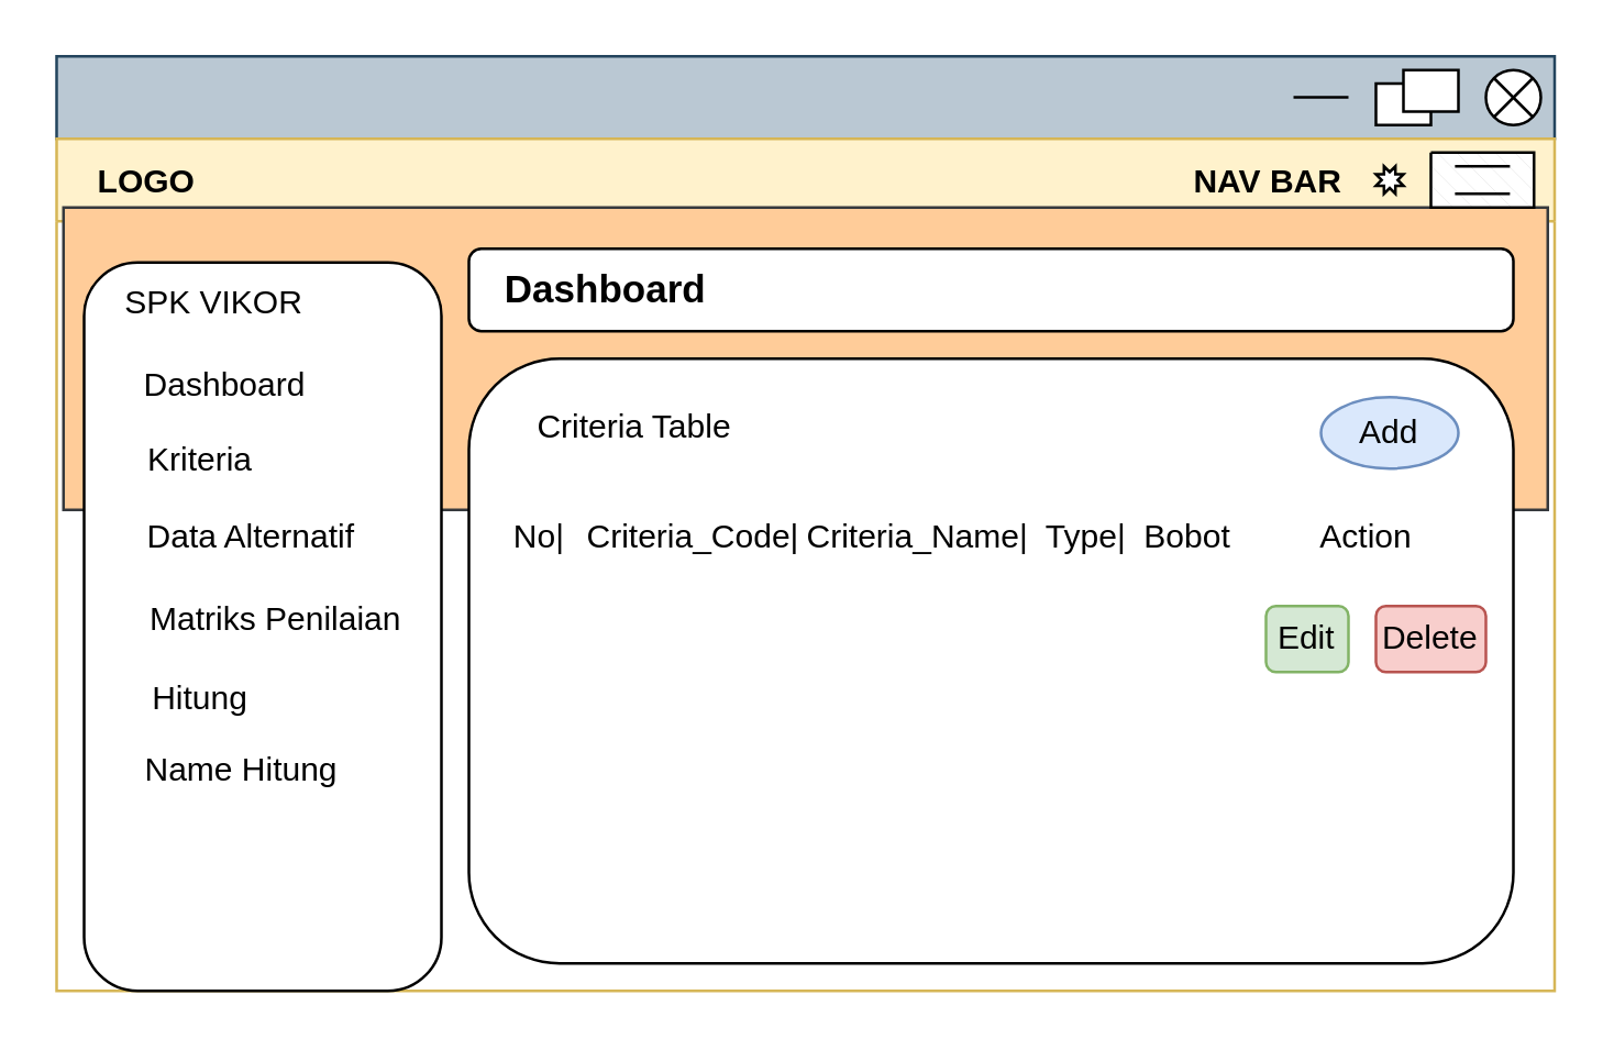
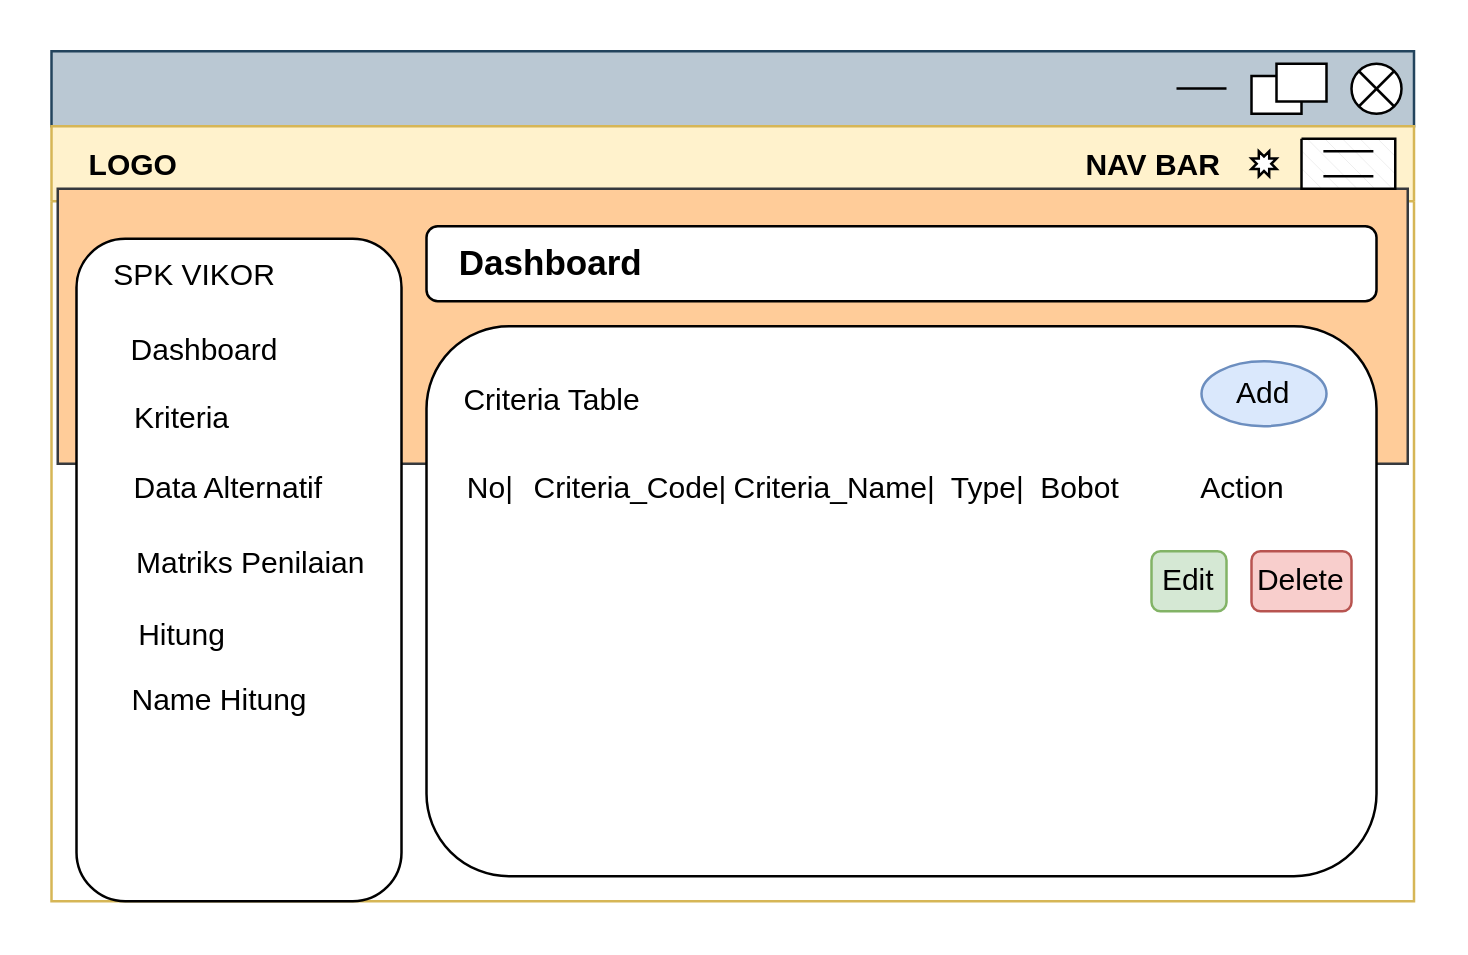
  <mxCell id="0" />
  <mxCell id="1" parent="0" />
  <mxCell id="2" value="" style="rounded=0;whiteSpace=wrap;html=1;fillColor=#bac8d3;strokeColor=#23445d;" parent="1" vertex="1"><mxGeometry x="20" y="20" width="545" height="30" as="geometry" /></mxCell>
  <mxCell id="3" value="    LOGO                                                                                                             NAV BAR" style="swimlane;align=left;startSize=30;fillColor=#fff2cc;strokeColor=#d6b656;" parent="1" vertex="1"><mxGeometry x="20" y="50" width="545" height="310" as="geometry" /></mxCell>
  <mxCell id="4" value="" style="rounded=0;whiteSpace=wrap;html=1;fillColor=#ffcc99;strokeColor=#36393d;" vertex="1" parent="3"><mxGeometry x="2.5" y="25" width="540" height="110" as="geometry" /></mxCell>
  <mxCell id="5" value="" style="rounded=1;whiteSpace=wrap;html=1;" parent="3" vertex="1"><mxGeometry x="150" y="40" width="380" height="30" as="geometry" /></mxCell>
  <mxCell id="6" value="" style="rounded=1;whiteSpace=wrap;html=1;" parent="3" vertex="1"><mxGeometry x="10" y="45" width="130" height="265" as="geometry" /></mxCell>
  <mxCell id="7" value="" style="verticalLabelPosition=bottom;verticalAlign=top;html=1;shape=mxgraph.basic.patternFillRect;fillStyle=diagRev;step=5;fillStrokeWidth=0.2;fillStrokeColor=#dddddd;align=right;" parent="3" vertex="1"><mxGeometry x="500" y="5" width="37.5" height="20" as="geometry" /></mxCell>
  <mxCell id="8" value="" style="endArrow=none;html=1;rounded=0;" parent="3" edge="1"><mxGeometry relative="1" as="geometry"><mxPoint x="508.75" y="10" as="sourcePoint" /><mxPoint x="528.75" y="10" as="targetPoint" /></mxGeometry></mxCell>
  <mxCell id="9" value="" style="verticalLabelPosition=bottom;verticalAlign=top;html=1;shape=mxgraph.basic.8_point_star" parent="3" vertex="1"><mxGeometry x="480" y="10" width="10" height="10" as="geometry" /></mxCell>
  <mxCell id="10" value="" style="endArrow=none;html=1;rounded=0;" parent="3" edge="1"><mxGeometry relative="1" as="geometry"><mxPoint x="508.75" y="20" as="sourcePoint" /><mxPoint x="528.75" y="20" as="targetPoint" /></mxGeometry></mxCell>
  <mxCell id="11" value="&lt;b&gt;Dashboard&lt;/b&gt;" style="text;html=1;align=center;verticalAlign=middle;whiteSpace=wrap;rounded=0;fontSize=14;" parent="3" vertex="1"><mxGeometry x="150" y="40" width="100" height="30" as="geometry" /></mxCell>
  <mxCell id="12" value="SPK VIKOR" style="text;html=1;align=center;verticalAlign=middle;whiteSpace=wrap;rounded=0;" parent="3" vertex="1"><mxGeometry x="20" y="50" width="75" height="20" as="geometry" /></mxCell>
  <mxCell id="13" value="Dashboard" style="text;html=1;align=center;verticalAlign=middle;whiteSpace=wrap;rounded=0;" parent="3" vertex="1"><mxGeometry x="23.5" y="80" width="75" height="20" as="geometry" /></mxCell>
  <mxCell id="14" value="Matriks Penilaian" style="text;html=1;align=center;verticalAlign=middle;whiteSpace=wrap;rounded=0;" parent="3" vertex="1"><mxGeometry x="30.5" y="165" width="97.5" height="20" as="geometry" /></mxCell>
  <mxCell id="15" value="Data Alternatif" style="text;html=1;align=center;verticalAlign=middle;whiteSpace=wrap;rounded=0;" parent="3" vertex="1"><mxGeometry x="31" y="135" width="80" height="20" as="geometry" /></mxCell>
  <mxCell id="16" value="Kriteria" style="text;html=1;align=center;verticalAlign=middle;whiteSpace=wrap;rounded=0;" parent="3" vertex="1"><mxGeometry x="15" y="107" width="75" height="20" as="geometry" /></mxCell>
  <mxCell id="17" value="Hitung" style="text;html=1;align=center;verticalAlign=middle;whiteSpace=wrap;rounded=0;" parent="3" vertex="1"><mxGeometry x="14.5" y="194" width="75" height="20" as="geometry" /></mxCell>
  <mxCell id="18" value="Name Hitung" style="text;html=1;align=center;verticalAlign=middle;whiteSpace=wrap;rounded=0;" parent="3" vertex="1"><mxGeometry x="29.5" y="220" width="75" height="20" as="geometry" /></mxCell>
  <mxCell id="19" value="" style="rounded=1;whiteSpace=wrap;html=1;" parent="3" vertex="1"><mxGeometry x="150" y="80" width="380" height="220" as="geometry" /></mxCell>
  <mxCell id="20" value="No|&lt;span style=&quot;white-space: pre;&quot;&gt;&#09;&lt;/span&gt;Criteria_Code|&lt;span style=&quot;white-space: pre;&quot;&gt;&#09;&lt;/span&gt;Criteria_Name|&amp;nbsp; Type|&amp;nbsp; Bobot&lt;span style=&quot;white-space: pre;&quot;&gt;&lt;span style=&quot;white-space: pre;&quot;&gt;&#09;&lt;/span&gt;&lt;/span&gt;&lt;span style=&quot;white-space: pre;&quot;&gt;&#09;&lt;/span&gt;Action" style="text;html=1;align=center;verticalAlign=middle;whiteSpace=wrap;rounded=0;" parent="3" vertex="1"><mxGeometry x="150" y="135" width="360" height="20" as="geometry" /></mxCell>
  <mxCell id="21" value="Add" style="ellipse;whiteSpace=wrap;html=1;fillColor=#dae8fc;strokeColor=#6c8ebf;" parent="3" vertex="1"><mxGeometry x="460" y="94" width="50" height="26" as="geometry" /></mxCell>
  <mxCell id="22" value="Edit" style="rounded=1;whiteSpace=wrap;html=1;fillColor=#d5e8d4;strokeColor=#82b366;" parent="3" vertex="1"><mxGeometry x="440" y="170" width="30" height="24" as="geometry" /></mxCell>
  <mxCell id="23" value="Delete" style="rounded=1;whiteSpace=wrap;html=1;fillColor=#f8cecc;strokeColor=#b85450;" parent="3" vertex="1"><mxGeometry x="480" y="170" width="40" height="24" as="geometry" /></mxCell>
- <mxCell id="24" value="Criteria Table" style="text;html=1;align=center;verticalAlign=middle;whiteSpace=wrap;rounded=0;" parent="3" vertex="1"><mxGeometry x="172.5" y="95" width="75" height="20" as="geometry" /></mxCell>
+ <mxCell id="24" value="Criteria Table" style="text;html=1;align=center;verticalAlign=middle;whiteSpace=wrap;rounded=0;" parent="3" vertex="1"><mxGeometry x="162.5" y="100" width="75" height="20" as="geometry" /></mxCell>
  <mxCell id="25" value="" style="shape=sumEllipse;perimeter=ellipsePerimeter;whiteSpace=wrap;html=1;backgroundOutline=1;" parent="1" vertex="1"><mxGeometry x="540" y="25" width="20" height="20" as="geometry" /></mxCell>
  <mxCell id="26" value="" style="verticalLabelPosition=bottom;verticalAlign=top;html=1;shape=mxgraph.basic.rect;fillColor2=none;strokeWidth=1;size=20;indent=5;" parent="1" vertex="1"><mxGeometry x="500" y="29.87" width="20" height="15.13" as="geometry" /></mxCell>
  <mxCell id="27" value="" style="endArrow=none;html=1;rounded=0;" parent="1" edge="1"><mxGeometry relative="1" as="geometry"><mxPoint x="470" y="34.89" as="sourcePoint" /><mxPoint x="490" y="34.89" as="targetPoint" /></mxGeometry></mxCell>
  <mxCell id="28" value="" style="verticalLabelPosition=bottom;verticalAlign=top;html=1;shape=mxgraph.basic.rect;fillColor2=none;strokeWidth=1;size=20;indent=5;" parent="1" vertex="1"><mxGeometry x="510" y="25" width="20" height="15.13" as="geometry" /></mxCell>
